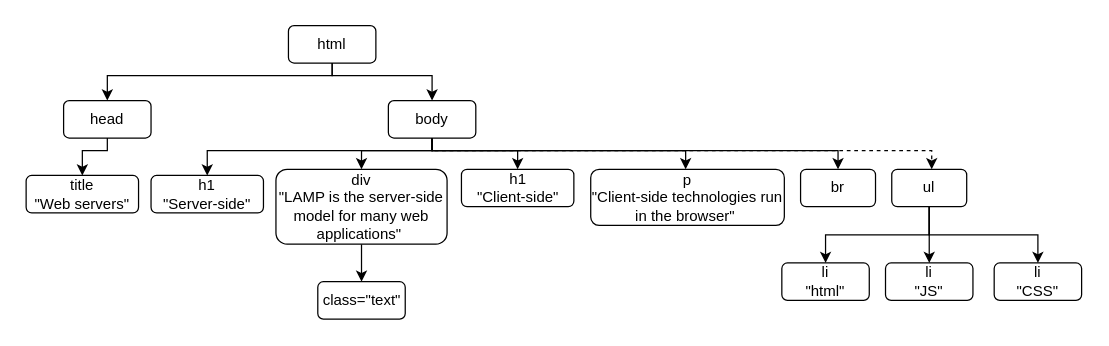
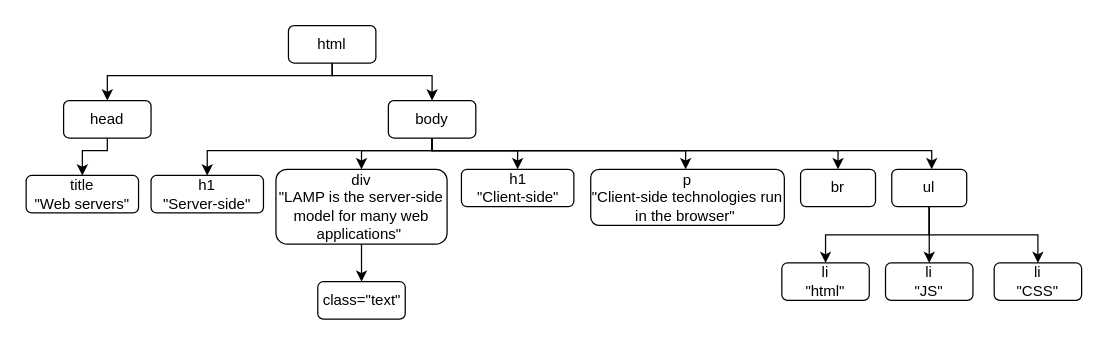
  <mxCell id="0" />
  <mxCell id="1" parent="0" />
  <mxCell id="2" style="edgeStyle=orthogonalEdgeStyle;rounded=0;orthogonalLoop=1;jettySize=auto;html=1;exitX=0.5;exitY=1;exitDx=0;exitDy=0;entryX=0.5;entryY=0;entryDx=0;entryDy=0;" edge="1" parent="1" source="4" target="6"><mxGeometry relative="1" as="geometry"><Array as="points"><mxPoint x="265" y="60" /><mxPoint x="85" y="60" /></Array></mxGeometry></mxCell>
  <mxCell id="3" style="edgeStyle=orthogonalEdgeStyle;rounded=0;orthogonalLoop=1;jettySize=auto;html=1;exitX=0.5;exitY=1;exitDx=0;exitDy=0;entryX=0.5;entryY=0;entryDx=0;entryDy=0;" edge="1" parent="1" source="4" target="13"><mxGeometry relative="1" as="geometry"><Array as="points"><mxPoint x="265" y="60" /><mxPoint x="345" y="60" /></Array></mxGeometry></mxCell>
  <mxCell id="4" value="html" style="rounded=1;whiteSpace=wrap;html=1;" vertex="1" parent="1"><mxGeometry x="230" y="20" width="70" height="30" as="geometry" /></mxCell>
  <mxCell id="5" style="edgeStyle=orthogonalEdgeStyle;rounded=0;orthogonalLoop=1;jettySize=auto;html=1;exitX=0.5;exitY=1;exitDx=0;exitDy=0;entryX=0.5;entryY=0;entryDx=0;entryDy=0;" edge="1" parent="1" source="6" target="14"><mxGeometry relative="1" as="geometry"><Array as="points"><mxPoint x="85" y="120" /><mxPoint x="65" y="120" /></Array></mxGeometry></mxCell>
  <mxCell id="6" value="head" style="rounded=1;whiteSpace=wrap;html=1;" vertex="1" parent="1"><mxGeometry x="50" y="80" width="70" height="30" as="geometry" /></mxCell>
  <mxCell id="7" style="edgeStyle=orthogonalEdgeStyle;rounded=0;orthogonalLoop=1;jettySize=auto;html=1;exitX=0.5;exitY=1;exitDx=0;exitDy=0;entryX=0.5;entryY=0;entryDx=0;entryDy=0;" edge="1" parent="1" source="13" target="15"><mxGeometry relative="1" as="geometry"><Array as="points"><mxPoint x="345" y="120" /><mxPoint x="165" y="120" /></Array></mxGeometry></mxCell>
  <mxCell id="8" style="edgeStyle=orthogonalEdgeStyle;rounded=0;orthogonalLoop=1;jettySize=auto;html=1;exitX=0.5;exitY=1;exitDx=0;exitDy=0;entryX=0.5;entryY=0;entryDx=0;entryDy=0;" edge="1" parent="1" source="13" target="18"><mxGeometry relative="1" as="geometry"><Array as="points"><mxPoint x="345" y="120" /><mxPoint x="414" y="120" /></Array></mxGeometry></mxCell>
  <mxCell id="9" style="edgeStyle=orthogonalEdgeStyle;rounded=0;orthogonalLoop=1;jettySize=auto;html=1;exitX=0.5;exitY=1;exitDx=0;exitDy=0;" edge="1" parent="1" source="13" target="26"><mxGeometry relative="1" as="geometry"><Array as="points"><mxPoint x="345" y="120" /><mxPoint x="548" y="120" /></Array></mxGeometry></mxCell>
  <mxCell id="10" style="edgeStyle=orthogonalEdgeStyle;rounded=0;orthogonalLoop=1;jettySize=auto;html=1;exitX=0.5;exitY=1;exitDx=0;exitDy=0;entryX=0.5;entryY=0;entryDx=0;entryDy=0;" edge="1" parent="1" source="13" target="27"><mxGeometry relative="1" as="geometry"><Array as="points"><mxPoint x="345" y="120" /><mxPoint x="670" y="120" /></Array></mxGeometry></mxCell>
- <mxCell id="11" style="edgeStyle=orthogonalEdgeStyle;rounded=0;orthogonalLoop=1;jettySize=auto;html=1;exitX=0.5;exitY=1;exitDx=0;exitDy=0;dashed=1;" edge="1" parent="1" source="13" target="22"><mxGeometry relative="1" as="geometry"><Array as="points"><mxPoint x="345" y="120" /><mxPoint x="745" y="120" /></Array></mxGeometry></mxCell>
+ <mxCell id="11" style="edgeStyle=orthogonalEdgeStyle;rounded=0;orthogonalLoop=1;jettySize=auto;html=1;exitX=0.5;exitY=1;exitDx=0;exitDy=0;" edge="1" parent="1" source="13" target="22"><mxGeometry relative="1" as="geometry"><Array as="points"><mxPoint x="345" y="120" /><mxPoint x="745" y="120" /></Array></mxGeometry></mxCell>
  <mxCell id="12" style="edgeStyle=orthogonalEdgeStyle;rounded=0;orthogonalLoop=1;jettySize=auto;html=1;exitX=0.5;exitY=1;exitDx=0;exitDy=0;entryX=0.5;entryY=0;entryDx=0;entryDy=0;" edge="1" parent="1" source="13" target="17"><mxGeometry relative="1" as="geometry"><Array as="points"><mxPoint x="345" y="120" /><mxPoint x="289" y="120" /></Array></mxGeometry></mxCell>
  <mxCell id="13" value="body" style="rounded=1;whiteSpace=wrap;html=1;" vertex="1" parent="1"><mxGeometry x="310" y="80" width="70" height="30" as="geometry" /></mxCell>
  <mxCell id="14" value="title&lt;br&gt;&quot;Web servers&quot;" style="rounded=1;whiteSpace=wrap;html=1;" vertex="1" parent="1"><mxGeometry y="140" width="90" height="30" as="geometry" x="20" /></mxCell>
  <mxCell id="15" value="h1&lt;br&gt;&quot;Server-side&quot;" style="rounded=1;whiteSpace=wrap;html=1;" vertex="1" parent="1"><mxGeometry x="120" y="140" width="90" height="30" as="geometry" /></mxCell>
  <mxCell id="16" style="edgeStyle=orthogonalEdgeStyle;rounded=0;orthogonalLoop=1;jettySize=auto;html=1;exitX=0.5;exitY=1;exitDx=0;exitDy=0;entryX=0.5;entryY=0;entryDx=0;entryDy=0;" edge="1" parent="1" source="17" target="28"><mxGeometry relative="1" as="geometry" /></mxCell>
  <mxCell id="17" value="div&lt;br&gt;&quot;LAMP is the server-side model for many web applications&quot;&amp;nbsp;" style="rounded=1;whiteSpace=wrap;html=1;" vertex="1" parent="1"><mxGeometry x="220" y="135" width="137" height="60" as="geometry" /></mxCell>
  <mxCell id="18" value="h1&lt;br&gt;&quot;Client-side&quot;" style="rounded=1;whiteSpace=wrap;html=1;" vertex="1" parent="1"><mxGeometry x="368.5" y="135" width="90" height="30" as="geometry" /></mxCell>
  <mxCell id="19" style="edgeStyle=orthogonalEdgeStyle;rounded=0;orthogonalLoop=1;jettySize=auto;html=1;exitX=0.5;exitY=1;exitDx=0;exitDy=0;entryX=0.5;entryY=0;entryDx=0;entryDy=0;" edge="1" parent="1" source="22" target="23"><mxGeometry relative="1" as="geometry" /></mxCell>
  <mxCell id="20" style="edgeStyle=orthogonalEdgeStyle;rounded=0;orthogonalLoop=1;jettySize=auto;html=1;exitX=0.5;exitY=1;exitDx=0;exitDy=0;entryX=0.5;entryY=0;entryDx=0;entryDy=0;" edge="1" parent="1" source="22" target="24"><mxGeometry relative="1" as="geometry" /></mxCell>
  <mxCell id="21" style="edgeStyle=orthogonalEdgeStyle;rounded=0;orthogonalLoop=1;jettySize=auto;html=1;exitX=0.5;exitY=1;exitDx=0;exitDy=0;entryX=0.5;entryY=0;entryDx=0;entryDy=0;" edge="1" parent="1" source="22" target="25"><mxGeometry relative="1" as="geometry" /></mxCell>
  <mxCell id="22" value="ul" style="rounded=1;whiteSpace=wrap;html=1;" vertex="1" parent="1"><mxGeometry x="713" y="135" width="60" height="30" as="geometry" /></mxCell>
  <mxCell id="23" value="li&lt;br&gt;&quot;html&quot;" style="rounded=1;whiteSpace=wrap;html=1;" vertex="1" parent="1"><mxGeometry x="625" y="210" width="70" height="30" as="geometry" /></mxCell>
  <mxCell id="24" value="li&lt;br&gt;&quot;JS&quot;" style="rounded=1;whiteSpace=wrap;html=1;" vertex="1" parent="1"><mxGeometry x="708" y="210" width="70" height="30" as="geometry" /></mxCell>
  <mxCell id="25" value="li&lt;br&gt;&quot;CSS&quot;" style="rounded=1;whiteSpace=wrap;html=1;" vertex="1" parent="1"><mxGeometry x="795" y="210" width="70" height="30" as="geometry" /></mxCell>
  <mxCell id="26" value="p&lt;br&gt;&quot;Client-side technologies run in the browser&quot;&amp;nbsp;" style="rounded=1;whiteSpace=wrap;html=1;" vertex="1" parent="1"><mxGeometry x="472" y="135" width="155" height="45" as="geometry" /></mxCell>
  <mxCell id="27" value="br" style="rounded=1;whiteSpace=wrap;html=1;" vertex="1" parent="1"><mxGeometry x="640" y="135" width="60" height="30" as="geometry" /></mxCell>
  <mxCell id="28" value="class=&quot;text&quot;" style="rounded=1;whiteSpace=wrap;html=1;" vertex="1" parent="1"><mxGeometry x="253.5" y="225" width="70" height="30" as="geometry" /></mxCell>
